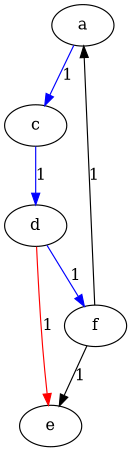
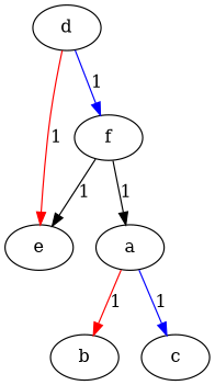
  digraph {
    edge [color=blue]
    a
+   b
    c
    d
    e
    f
+   a -> b [color=red label=1]
    a -> c [label=1]
-   c -> d [label=1]
    d -> e [color=red label=1]
    d -> f [label=1]
    f -> a [label=1 color=""]
    f -> e [label=1 color=""]
  }
